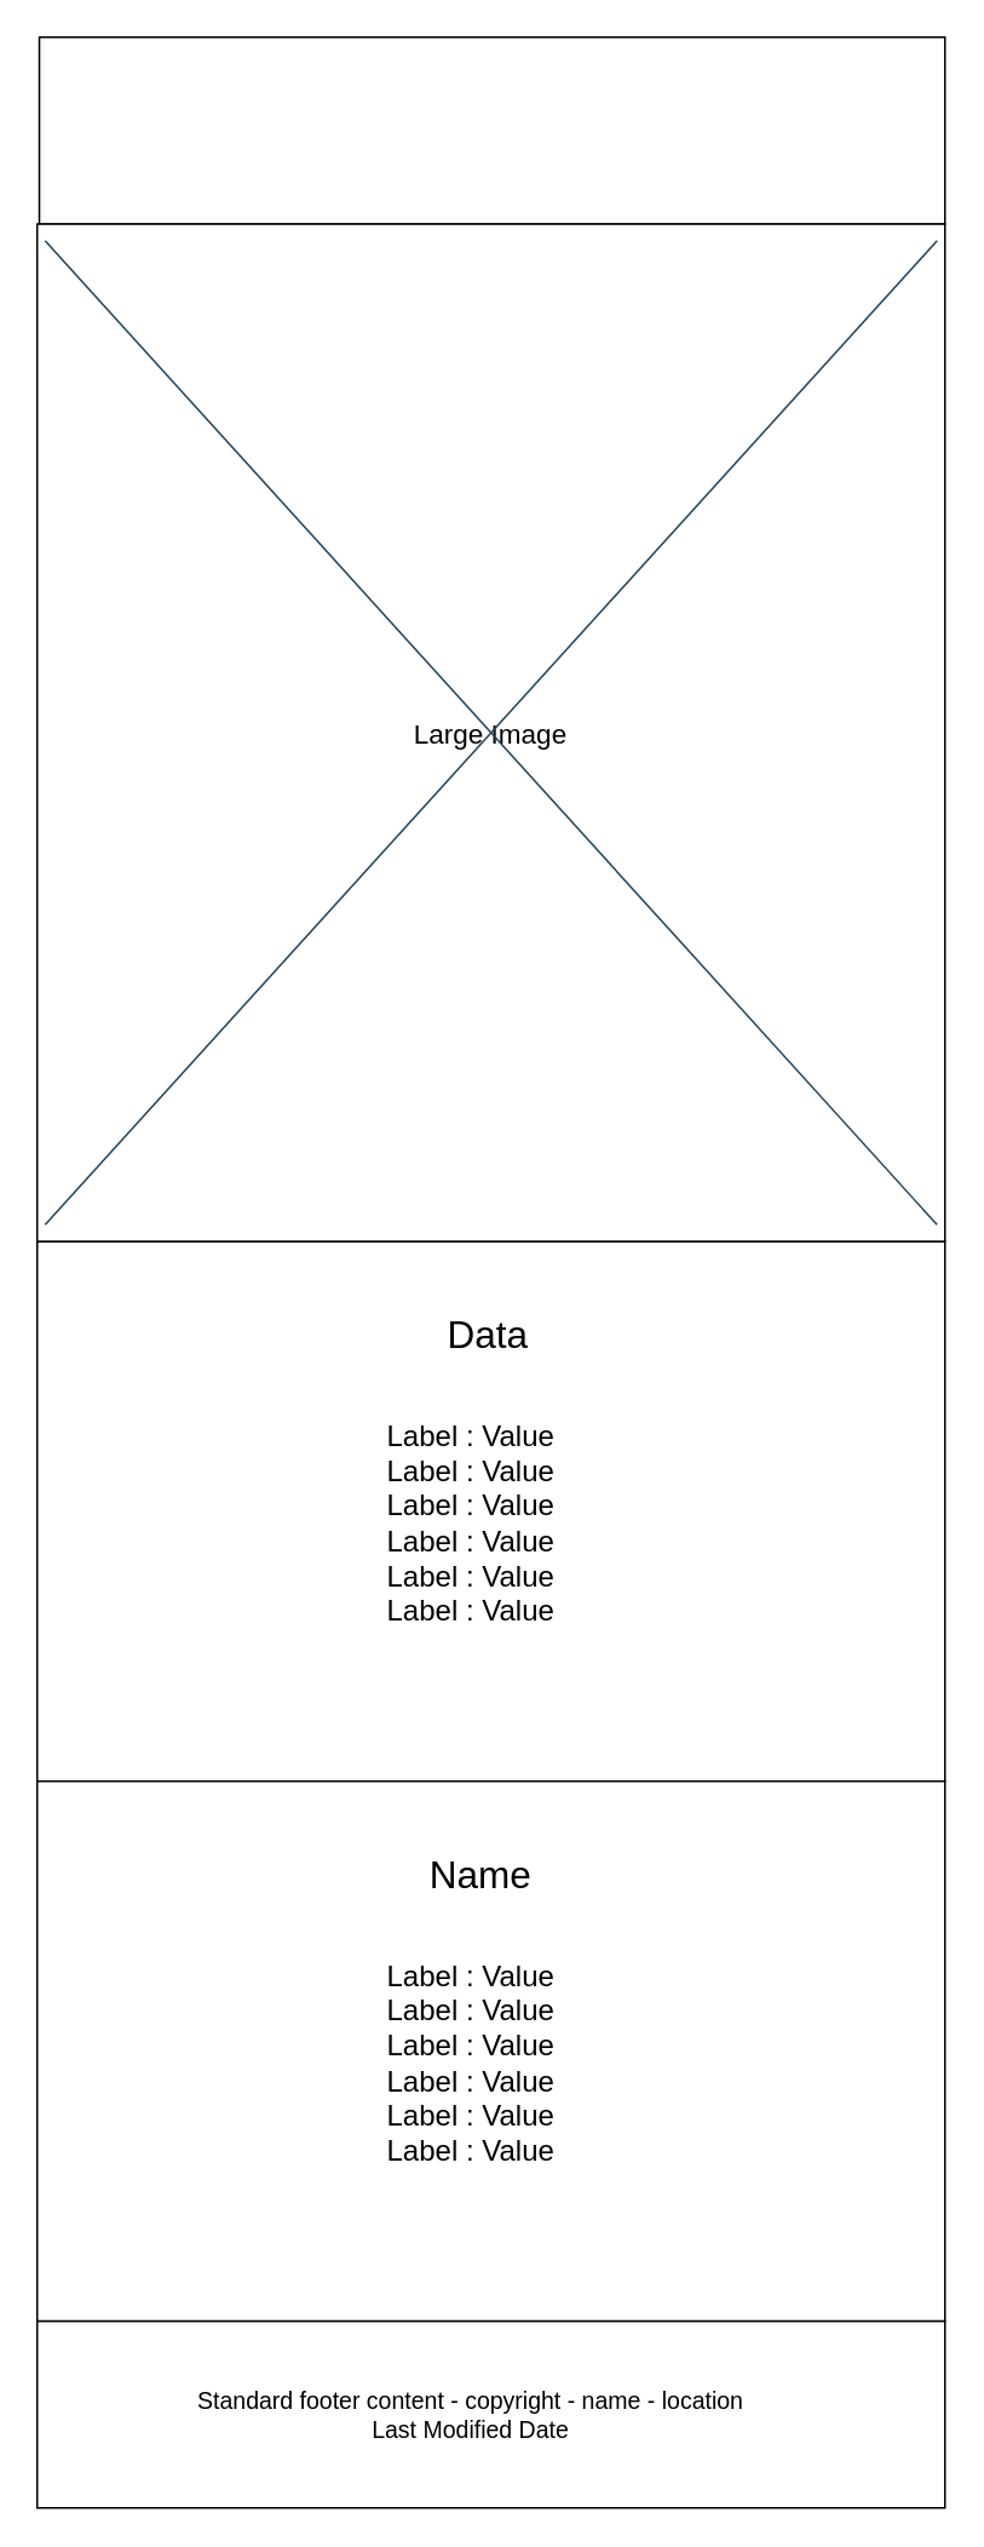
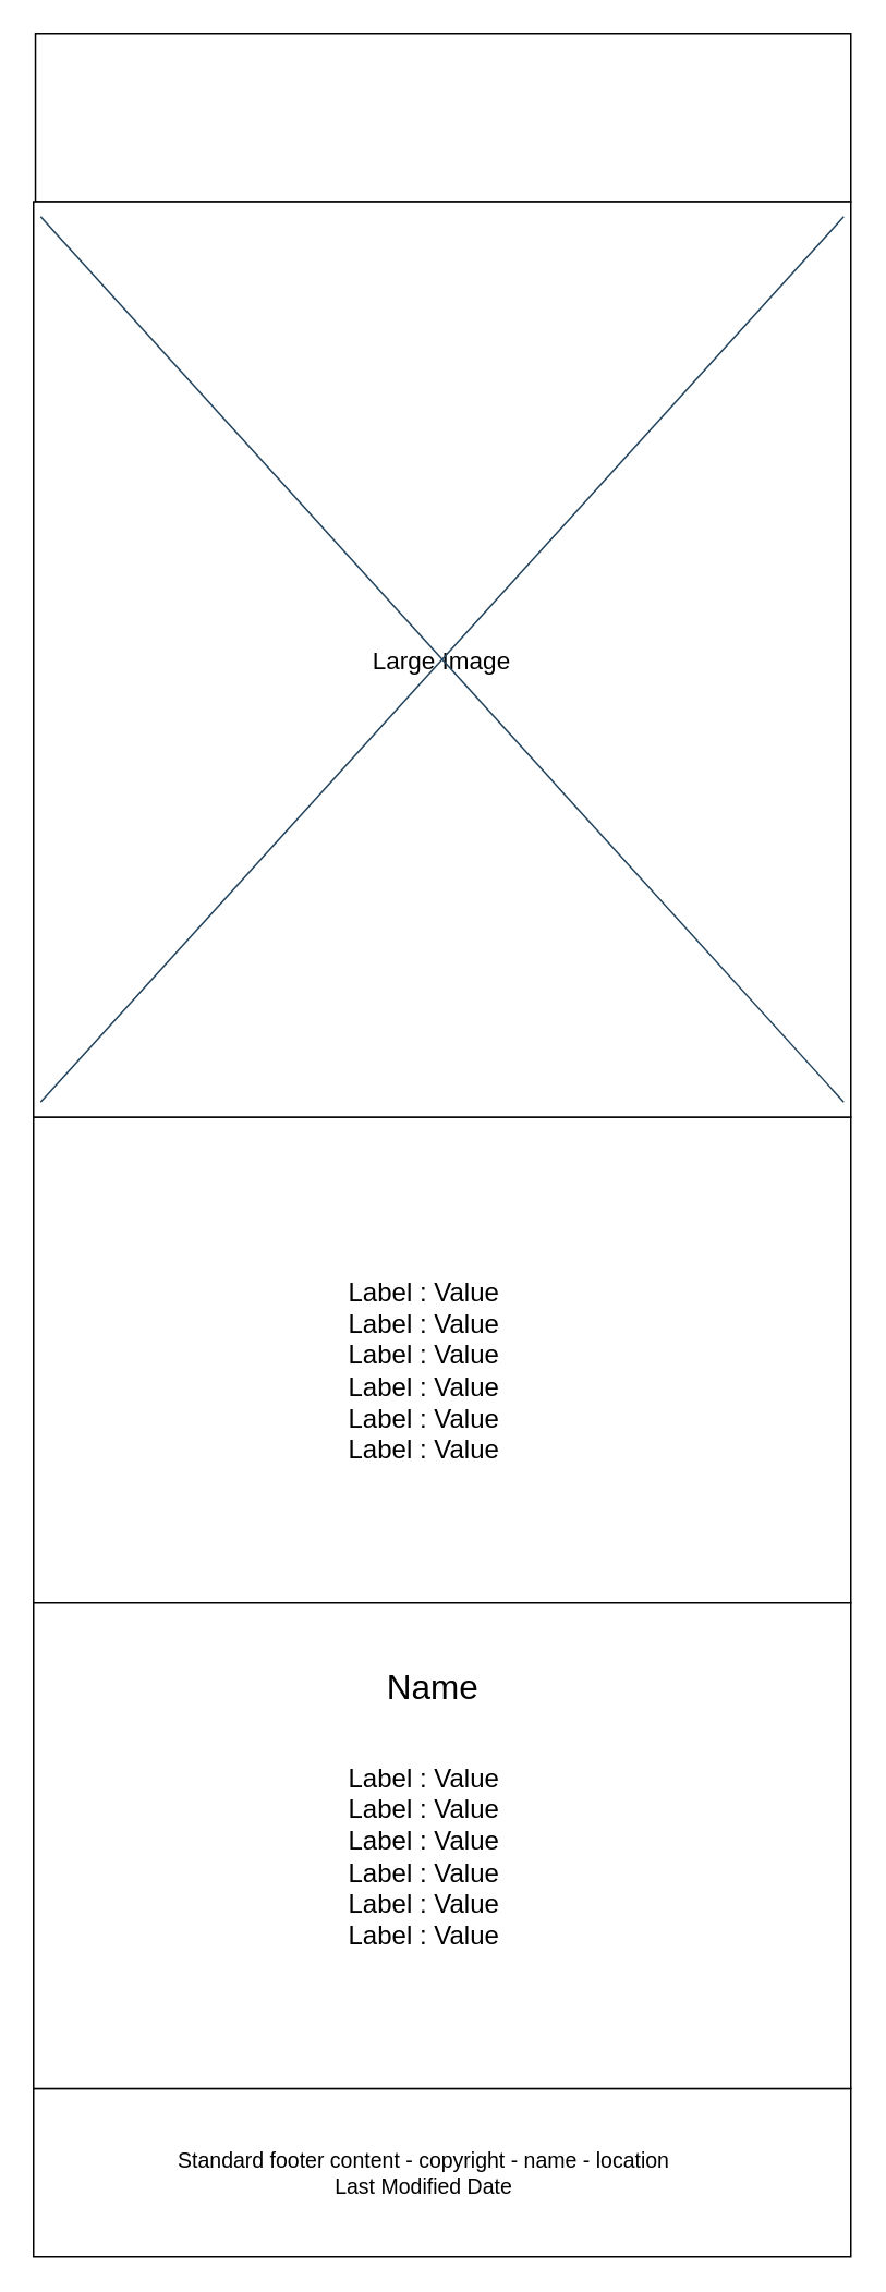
  <mxCell id="0" />
  <mxCell id="1" parent="0" />
  <mxCell id="2" value="" style="group" vertex="1" connectable="0" parent="1"><mxGeometry x="20" y="20" width="500" height="1360" as="geometry" /></mxCell>
  <mxCell id="3" value="" style="rounded=0;whiteSpace=wrap;html=1;fillColor=none;" vertex="1" parent="2"><mxGeometry x="1.188" width="498.812" height="102.857" as="geometry" /></mxCell>
  <mxCell id="4" value="" style="rounded=0;whiteSpace=wrap;html=1;fillColor=none;" vertex="1" parent="2"><mxGeometry y="1257.143" width="500" height="102.857" as="geometry" /></mxCell>
  <mxCell id="5" value="" style="whiteSpace=wrap;html=1;" vertex="1" parent="2"><mxGeometry y="662.857" width="500" height="297.143" as="geometry" /></mxCell>
  <mxCell id="6" value="&lt;font style=&quot;font-size: 16px;&quot;&gt;Label : Value&lt;/font&gt;&lt;div&gt;&lt;font style=&quot;font-size: 16px;&quot;&gt;Label : Value&lt;/font&gt;&lt;/div&gt;&lt;div style=&quot;&quot;&gt;&lt;font style=&quot;font-size: 16px;&quot;&gt;Label : Value&lt;/font&gt;&lt;/div&gt;&lt;div&gt;&lt;font style=&quot;font-size: 16px;&quot;&gt;Label : Value&lt;/font&gt;&lt;/div&gt;&lt;div&gt;&lt;font style=&quot;font-size: 16px;&quot;&gt;Label : Value&lt;/font&gt;&lt;/div&gt;&lt;div&gt;&lt;font style=&quot;font-size: 16px;&quot;&gt;Label : Value&lt;/font&gt;&lt;/div&gt;" style="text;html=1;align=left;verticalAlign=top;whiteSpace=wrap;rounded=0;spacingTop=0;spacingBottom=0;spacing=2;" vertex="1" parent="2"><mxGeometry x="191.211" y="754.286" width="142.518" height="148.571" as="geometry" /></mxCell>
- <mxCell id="7" value="Data" style="text;html=1;align=center;verticalAlign=middle;whiteSpace=wrap;rounded=0;fontSize=21;" vertex="1" parent="2"><mxGeometry x="212.589" y="697.143" width="71.259" height="34.286" as="geometry" /></mxCell>
  <mxCell id="8" value="Standard footer content - copyright - name - location&lt;div&gt;Last Modified Date&lt;/div&gt;" style="text;html=1;align=center;verticalAlign=middle;whiteSpace=wrap;rounded=0;fontSize=13;" vertex="1" parent="2"><mxGeometry x="13.064" y="1291.429" width="452.494" height="34.286" as="geometry" /></mxCell>
  <mxCell id="9" value="" style="group" vertex="1" connectable="0" parent="2"><mxGeometry y="102.857" width="500" height="560" as="geometry" /></mxCell>
  <mxCell id="10" value="&lt;font style=&quot;font-size: 15px;&quot;&gt;Large Image&lt;/font&gt;" style="whiteSpace=wrap;html=1;glass=0;" vertex="1" parent="9"><mxGeometry width="500" height="560" as="geometry" /></mxCell>
  <mxCell id="11" value="" style="shape=umlDestroy;whiteSpace=wrap;html=1;strokeWidth=1;targetShapes=umlLifeline;fillColor=#bac8d3;strokeColor=#23445d;" vertex="1" parent="9"><mxGeometry x="4.348" y="9.18" width="491.304" height="541.639" as="geometry" /></mxCell>
  <mxCell id="12" value="" style="whiteSpace=wrap;html=1;" vertex="1" parent="2"><mxGeometry y="960" width="500" height="297.143" as="geometry" /></mxCell>
  <mxCell id="13" value="&lt;font style=&quot;font-size: 16px;&quot;&gt;Label : Value&lt;/font&gt;&lt;div&gt;&lt;font style=&quot;font-size: 16px;&quot;&gt;Label : Value&lt;/font&gt;&lt;/div&gt;&lt;div style=&quot;&quot;&gt;&lt;font style=&quot;font-size: 16px;&quot;&gt;Label : Value&lt;/font&gt;&lt;/div&gt;&lt;div&gt;&lt;font style=&quot;font-size: 16px;&quot;&gt;Label : Value&lt;/font&gt;&lt;/div&gt;&lt;div&gt;&lt;font style=&quot;font-size: 16px;&quot;&gt;Label : Value&lt;/font&gt;&lt;/div&gt;&lt;div&gt;&lt;font style=&quot;font-size: 16px;&quot;&gt;Label : Value&lt;/font&gt;&lt;/div&gt;" style="text;html=1;align=left;verticalAlign=top;whiteSpace=wrap;rounded=0;spacingTop=0;spacingBottom=0;spacing=2;" vertex="1" parent="2"><mxGeometry x="191.211" y="1051.429" width="142.518" height="148.571" as="geometry" /></mxCell>
  <mxCell id="14" value="Name" style="text;html=1;align=center;verticalAlign=middle;whiteSpace=wrap;rounded=0;fontSize=21;" vertex="1" parent="2"><mxGeometry x="191.211" y="994.286" width="106.888" height="34.286" as="geometry" /></mxCell>
